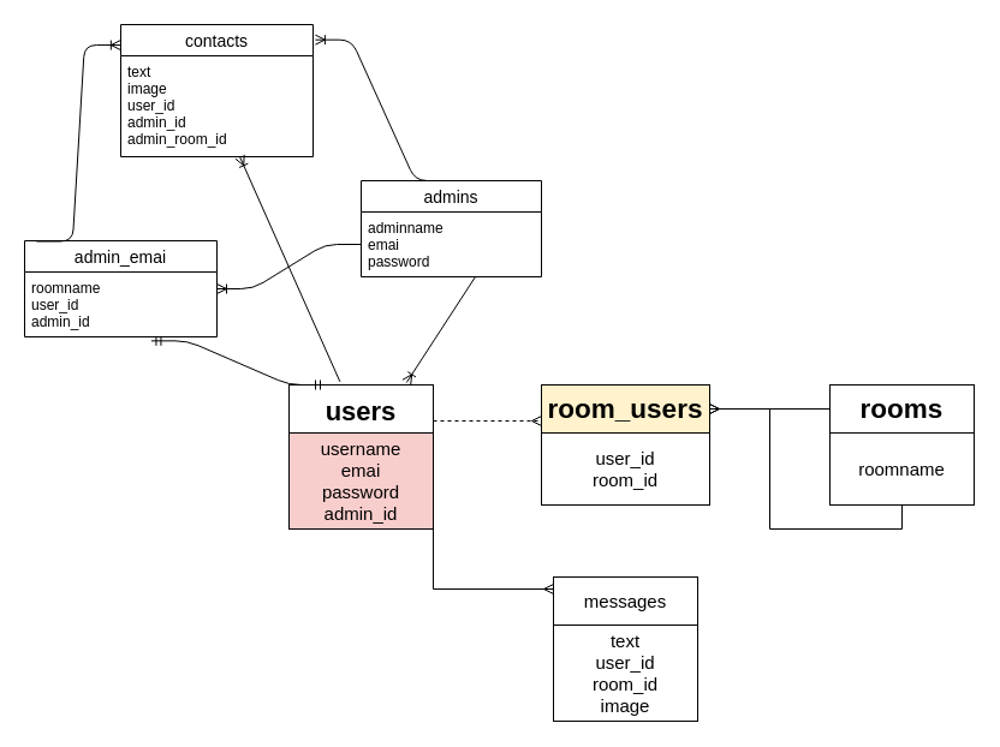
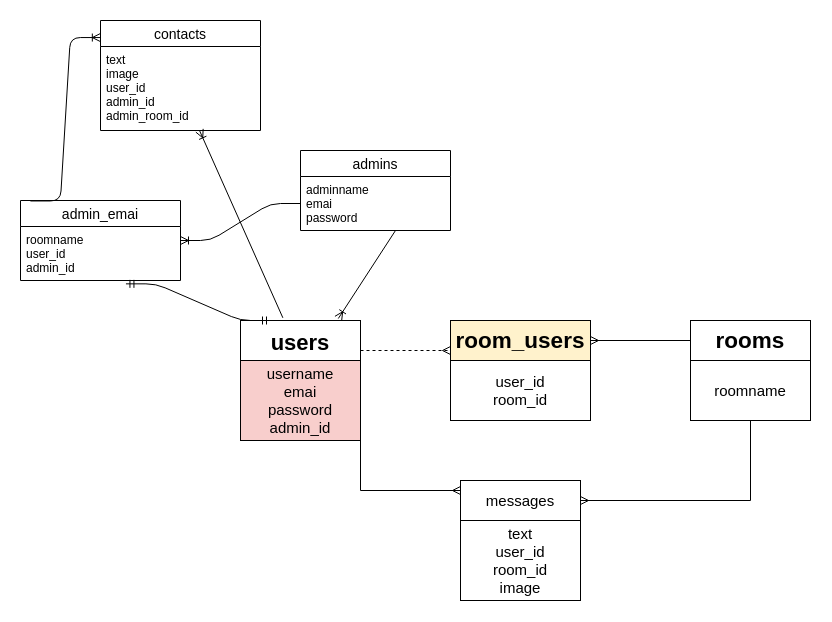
  <mxCell id="0" />
  <mxCell id="1" parent="0" />
  <mxCell id="2" style="edgeStyle=orthogonalEdgeStyle;rounded=0;orthogonalLoop=1;jettySize=auto;html=1;exitX=1;exitY=0.75;exitDx=0;exitDy=0;entryX=0;entryY=0.75;entryDx=0;entryDy=0;endArrow=ERmany;endFill=0;fontSize=15;dashed=1;" parent="1" source="3" target="11" edge="1"><mxGeometry relative="1" as="geometry" /></mxCell>
  <mxCell id="3" value="&lt;h2&gt;&lt;font style=&quot;font-size: 22px&quot;&gt;users&lt;/font&gt;&lt;/h2&gt;" style="rounded=0;whiteSpace=wrap;html=1;fontSize=19;" parent="1" vertex="1"><mxGeometry x="240" y="320" width="120" height="40" as="geometry" /></mxCell>
  <mxCell id="4" style="edgeStyle=orthogonalEdgeStyle;rounded=0;orthogonalLoop=1;jettySize=auto;html=1;exitX=1;exitY=1;exitDx=0;exitDy=0;entryX=0;entryY=0.25;entryDx=0;entryDy=0;endArrow=ERmany;endFill=0;fontSize=15;" parent="1" source="5" target="13" edge="1"><mxGeometry relative="1" as="geometry" /></mxCell>
  <mxCell id="5" value="&lt;font style=&quot;line-height: 50% ; font-size: 15px&quot;&gt;username&lt;br style=&quot;font-size: 15px&quot;&gt;emai&lt;br style=&quot;font-size: 15px&quot;&gt;password&lt;br&gt;admin_id&lt;br style=&quot;font-size: 15px&quot;&gt;&lt;/font&gt;" style="rounded=0;whiteSpace=wrap;html=1;fontSize=15;verticalAlign=middle;horizontal=1;align=center;spacing=2;fillColor=#f8cecc;" parent="1" vertex="1"><mxGeometry x="240" y="360" width="120" height="80" as="geometry" /></mxCell>
  <mxCell id="6" value="&lt;span style=&quot;color: rgba(0 , 0 , 0 , 0) ; font-family: monospace ; font-size: 0px&quot;&gt;%3CmxGraphModel%3E%3Croot%3E%3CmxCell%20id%3D%220%22%2F%3E%3CmxCell%20id%3D%221%22%20parent%3D%220%22%2F%3E%3CmxCell%20id%3D%222%22%20value%3D%22%26lt%3Bh3%26gt%3Busers%26lt%3B%2Fh3%26gt%3B%22%20style%3D%22rounded%3D0%3BwhiteSpace%3Dwrap%3Bhtml%3D1%3BfontSize%3D19%3B%22%20vertex%3D%221%22%20parent%3D%221%22%3E%3CmxGeometry%20x%3D%2240%22%20y%3D%2240%22%20width%3D%22120%22%20height%3D%2240%22%20as%3D%22geometry%22%2F%3E%3C%2FmxCell%3E%3CmxCell%20id%3D%223%22%20value%3D%22%26lt%3Bfont%20style%3D%26quot%3Bline-height%3A%2050%25%3B%20font-size%3A%2015px%3B%26quot%3B%26gt%3Busername%26lt%3Bbr%20style%3D%26quot%3Bfont-size%3A%2015px%3B%26quot%3B%26gt%3Bemai%26lt%3Bbr%20style%3D%26quot%3Bfont-size%3A%2015px%3B%26quot%3B%26gt%3Bpassword%26lt%3Bbr%20style%3D%26quot%3Bfont-size%3A%2015px%3B%26quot%3B%26gt%3B%26lt%3B%2Ffont%26gt%3B%22%20style%3D%22rounded%3D0%3BwhiteSpace%3Dwrap%3Bhtml%3D1%3BfontSize%3D15%3BverticalAlign%3Dmiddle%3Bhorizontal%3D1%3Balign%3Dcenter%3Bspacing%3D2%3B%22%20vertex%3D%221%22%20parent%3D%221%22%3E%3CmxGeometry%20x%3D%2240%22%20y%3D%2280%22%20width%3D%22120%22%20height%3D%2260%22%20as%3D%22geometry%22%2F%3E%3C%2FmxCell%3E%3C%2Froot%3E%3C%2FmxGraphModel%3E&lt;/span&gt;" style="text;html=1;align=center;verticalAlign=middle;resizable=0;points=[];autosize=1;fontSize=15;" parent="1" vertex="1"><mxGeometry x="480" y="335" width="20" height="30" as="geometry" /></mxCell>
  <mxCell id="7" style="edgeStyle=orthogonalEdgeStyle;rounded=0;orthogonalLoop=1;jettySize=auto;html=1;exitX=0;exitY=0.5;exitDx=0;exitDy=0;entryX=1;entryY=0.5;entryDx=0;entryDy=0;endArrow=ERmany;endFill=0;fontSize=15;" parent="1" source="8" target="11" edge="1"><mxGeometry relative="1" as="geometry" /></mxCell>
  <mxCell id="8" value="&lt;h2&gt;rooms&lt;/h2&gt;" style="rounded=0;whiteSpace=wrap;html=1;fontSize=15;align=center;" parent="1" vertex="1"><mxGeometry x="690" y="320" width="120" height="40" as="geometry" /></mxCell>
- <mxCell id="9" style="edgeStyle=orthogonalEdgeStyle;rounded=0;orthogonalLoop=1;jettySize=auto;html=1;exitX=0.5;exitY=1;exitDx=0;exitDy=0;endArrow=ERmany;endFill=0;fontSize=15;" parent="1" source="10" target="11" edge="1"><mxGeometry relative="1" as="geometry" /></mxCell>
+ <mxCell id="9" style="edgeStyle=orthogonalEdgeStyle;rounded=0;orthogonalLoop=1;jettySize=auto;html=1;exitX=0.5;exitY=1;exitDx=0;exitDy=0;entryX=1;entryY=0.5;entryDx=0;entryDy=0;endArrow=ERmany;endFill=0;fontSize=15;" parent="1" source="10" target="13" edge="1"><mxGeometry relative="1" as="geometry" /></mxCell>
  <mxCell id="10" value="roomname" style="rounded=0;whiteSpace=wrap;html=1;fontSize=15;align=center;" parent="1" vertex="1"><mxGeometry x="690" y="360" width="120" height="60" as="geometry" /></mxCell>
  <mxCell id="11" value="&lt;h2&gt;room_users&lt;/h2&gt;" style="rounded=0;whiteSpace=wrap;html=1;fontSize=15;align=center;fillColor=#fff2cc;" parent="1" vertex="1"><mxGeometry x="450" y="320" width="140" height="40" as="geometry" /></mxCell>
  <mxCell id="12" value="user_id&lt;br&gt;room_id" style="rounded=0;whiteSpace=wrap;html=1;fontSize=15;align=center;" parent="1" vertex="1"><mxGeometry x="450" y="360" width="140" height="60" as="geometry" /></mxCell>
  <mxCell id="13" value="messages" style="rounded=0;whiteSpace=wrap;html=1;fontSize=15;align=center;" parent="1" vertex="1"><mxGeometry x="460" y="480" width="120" height="40" as="geometry" /></mxCell>
  <mxCell id="14" value="text&lt;br&gt;user_id&lt;br&gt;room_id&lt;br&gt;image&lt;br&gt;" style="rounded=0;whiteSpace=wrap;html=1;fontSize=15;align=center;" parent="1" vertex="1"><mxGeometry x="460" y="520" width="120" height="80" as="geometry" /></mxCell>
  <mxCell id="15" value="admins" style="swimlane;fontStyle=0;childLayout=stackLayout;horizontal=1;startSize=26;horizontalStack=0;resizeParent=1;resizeParentMax=0;resizeLast=0;collapsible=1;marginBottom=0;align=center;fontSize=14;" vertex="1" parent="1"><mxGeometry x="300" y="150" width="150" height="80" as="geometry" /></mxCell>
  <mxCell id="16" value="adminname&#10;emai&#10;password" style="text;strokeColor=none;fillColor=none;spacingLeft=4;spacingRight=4;overflow=hidden;rotatable=0;points=[[0,0.5],[1,0.5]];portConstraint=eastwest;fontSize=12;" vertex="1" parent="15"><mxGeometry y="26" width="150" height="54" as="geometry" /></mxCell>
  <mxCell id="17" value="admin_emai" style="swimlane;fontStyle=0;childLayout=stackLayout;horizontal=1;startSize=26;horizontalStack=0;resizeParent=1;resizeParentMax=0;resizeLast=0;collapsible=1;marginBottom=0;align=center;fontSize=14;" vertex="1" parent="1"><mxGeometry x="20" y="200" width="160" height="80" as="geometry" /></mxCell>
  <mxCell id="18" value="roomname&#10;user_id&#10;admin_id&#10;" style="text;strokeColor=none;fillColor=none;spacingLeft=4;spacingRight=4;overflow=hidden;rotatable=0;points=[[0,0.5],[1,0.5]];portConstraint=eastwest;fontSize=12;" vertex="1" parent="17"><mxGeometry y="26" width="160" height="54" as="geometry" /></mxCell>
  <mxCell id="19" value="contacts" style="swimlane;fontStyle=0;childLayout=stackLayout;horizontal=1;startSize=26;horizontalStack=0;resizeParent=1;resizeParentMax=0;resizeLast=0;collapsible=1;marginBottom=0;align=center;fontSize=14;" vertex="1" parent="1"><mxGeometry x="100" y="20" width="160" height="110" as="geometry" /></mxCell>
  <mxCell id="20" value="text&#10;image&#10;user_id&#10;admin_id&#10;admin_room_id" style="text;strokeColor=none;fillColor=none;spacingLeft=4;spacingRight=4;overflow=hidden;rotatable=0;points=[[0,0.5],[1,0.5]];portConstraint=eastwest;fontSize=12;" vertex="1" parent="19"><mxGeometry y="26" width="160" height="84" as="geometry" /></mxCell>
- <mxCell id="21" value="" style="edgeStyle=entityRelationEdgeStyle;fontSize=12;html=1;endArrow=ERoneToMany;entryX=1.012;entryY=0.115;entryDx=0;entryDy=0;entryPerimeter=0;exitX=0.5;exitY=0;exitDx=0;exitDy=0;" edge="1" parent="1" source="15" target="19"><mxGeometry width="100" height="100" relative="1" as="geometry"><mxPoint x="360" y="140" as="sourcePoint" /><mxPoint x="290" y="90" as="targetPoint" /></mxGeometry></mxCell>
  <mxCell id="22" value="" style="edgeStyle=entityRelationEdgeStyle;fontSize=12;html=1;endArrow=ERoneToMany;exitX=0.062;exitY=0.006;exitDx=0;exitDy=0;entryX=-0.001;entryY=0.155;entryDx=0;entryDy=0;exitPerimeter=0;entryPerimeter=0;" edge="1" parent="1" source="17" target="19"><mxGeometry width="100" height="100" relative="1" as="geometry"><mxPoint x="140" y="210" as="sourcePoint" /><mxPoint x="170" y="140" as="targetPoint" /></mxGeometry></mxCell>
  <mxCell id="23" value="" style="edgeStyle=entityRelationEdgeStyle;fontSize=12;html=1;endArrow=ERmandOne;startArrow=ERmandOne;exitX=0.25;exitY=0;exitDx=0;exitDy=0;entryX=0.659;entryY=1.062;entryDx=0;entryDy=0;entryPerimeter=0;" edge="1" parent="1" source="3" target="18"><mxGeometry width="100" height="100" relative="1" as="geometry"><mxPoint x="190" y="270" as="sourcePoint" /><mxPoint x="290" y="170" as="targetPoint" /></mxGeometry></mxCell>
  <mxCell id="24" value="" style="edgeStyle=entityRelationEdgeStyle;fontSize=12;html=1;endArrow=ERoneToMany;" edge="1" parent="1" source="16" target="17"><mxGeometry width="100" height="100" relative="1" as="geometry"><mxPoint x="140" y="340" as="sourcePoint" /><mxPoint x="240" y="240" as="targetPoint" /></mxGeometry></mxCell>
  <mxCell id="25" value="" style="fontSize=12;html=1;endArrow=ERoneToMany;entryX=0.815;entryY=-0.05;entryDx=0;entryDy=0;entryPerimeter=0;" edge="1" parent="1" target="3"><mxGeometry width="100" height="100" relative="1" as="geometry"><mxPoint x="395" y="230" as="sourcePoint" /><mxPoint x="430" y="300" as="targetPoint" /></mxGeometry></mxCell>
  <mxCell id="26" value="" style="fontSize=12;html=1;endArrow=ERoneToMany;exitX=0.353;exitY=-0.067;exitDx=0;exitDy=0;exitPerimeter=0;" edge="1" parent="1" source="3"><mxGeometry width="100" height="100" relative="1" as="geometry"><mxPoint y="270" as="sourcePoint" x="200" /><mxPoint x="199" y="130" as="targetPoint" /></mxGeometry></mxCell>
